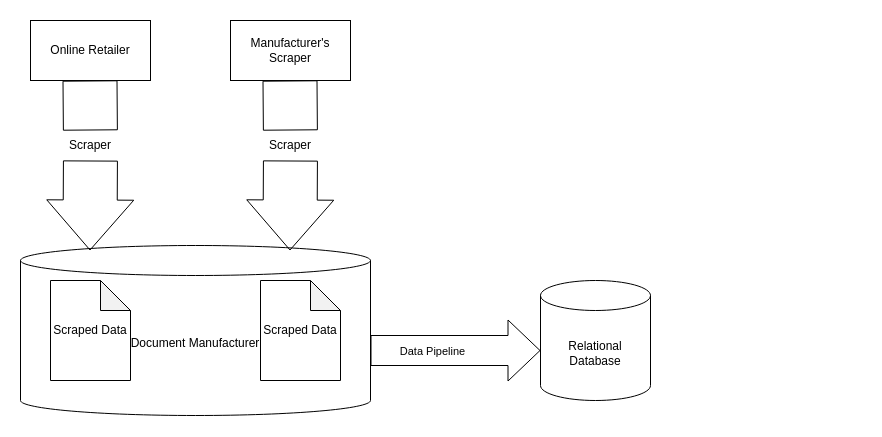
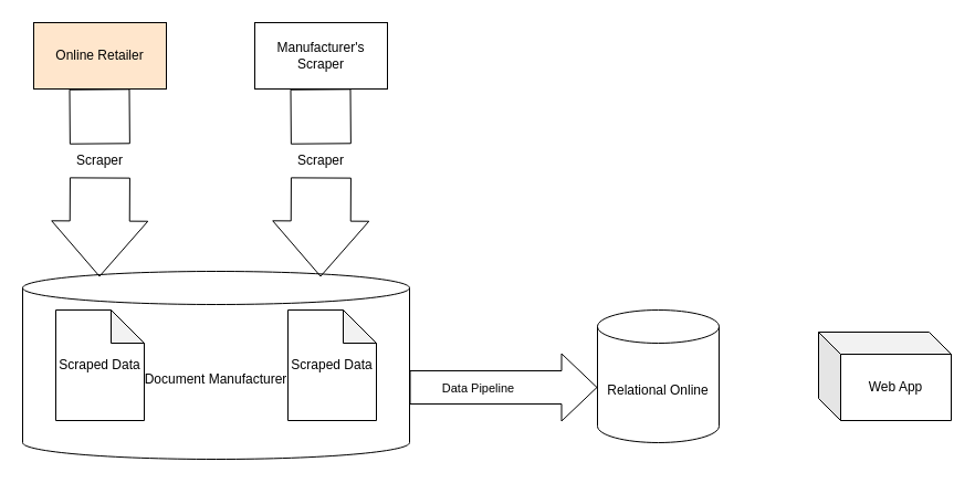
  <mxCell id="0" />
  <mxCell id="1" parent="0" />
  <mxCell id="2" value="Document Manufacturer" style="shape=cylinder3;whiteSpace=wrap;html=1;boundedLbl=1;backgroundOutline=1;size=15;" vertex="1" parent="1"><mxGeometry x="20" y="245" width="350" height="170" as="geometry" /></mxCell>
- <mxCell id="3" value="Online Retailer" style="rounded=0;whiteSpace=wrap;html=1;" vertex="1" parent="1"><mxGeometry x="30" y="20" width="120" height="60" as="geometry" /></mxCell>
+ <mxCell id="3" value="Online Retailer" style="rounded=0;whiteSpace=wrap;html=1;fillColor=#ffe6cc;" vertex="1" parent="1"><mxGeometry x="30" y="20" width="120" height="60" as="geometry" /></mxCell>
  <mxCell id="4" value="Manufacturer's Scraper" style="rounded=0;whiteSpace=wrap;html=1;" vertex="1" parent="1"><mxGeometry x="230" y="20" width="120" height="60" as="geometry" /></mxCell>
  <mxCell id="5" value="" style="shape=flexArrow;endArrow=classic;html=1;rounded=0;width=54;endSize=16.33;endWidth=32;startArrow=none;" edge="1" parent="1" source="6"><mxGeometry width="50" height="50" relative="1" as="geometry"><mxPoint x="89.5" y="80" as="sourcePoint" /><mxPoint x="89.5" y="250" as="targetPoint" /></mxGeometry></mxCell>
  <mxCell id="6" value="Scraper" style="text;html=1;strokeColor=none;fillColor=none;align=center;verticalAlign=middle;whiteSpace=wrap;rounded=0;" vertex="1" parent="1"><mxGeometry x="70" y="130" width="40" height="30" as="geometry" /></mxCell>
  <mxCell id="7" value="" style="shape=flexArrow;endArrow=none;html=1;rounded=0;width=54;endSize=16.33;endWidth=32;" edge="1" parent="1" target="6"><mxGeometry width="50" height="50" relative="1" as="geometry"><mxPoint x="89.5" y="80" as="sourcePoint" /><mxPoint x="89.5" y="250" as="targetPoint" /></mxGeometry></mxCell>
  <mxCell id="8" value="" style="shape=flexArrow;endArrow=classic;html=1;rounded=0;width=54;endSize=16.33;endWidth=32;startArrow=none;" edge="1" parent="1" source="9"><mxGeometry width="50" height="50" relative="1" as="geometry"><mxPoint x="289.5" y="80" as="sourcePoint" /><mxPoint x="289.5" y="250" as="targetPoint" /></mxGeometry></mxCell>
  <mxCell id="9" value="Scraper" style="text;html=1;strokeColor=none;fillColor=none;align=center;verticalAlign=middle;whiteSpace=wrap;rounded=0;" vertex="1" parent="1"><mxGeometry x="270" y="130" width="40" height="30" as="geometry" /></mxCell>
  <mxCell id="10" value="" style="shape=flexArrow;endArrow=none;html=1;rounded=0;width=54;endSize=16.33;endWidth=32;" edge="1" parent="1" target="9"><mxGeometry width="50" height="50" relative="1" as="geometry"><mxPoint x="289.5" y="80" as="sourcePoint" /><mxPoint x="289.5" y="250" as="targetPoint" /></mxGeometry></mxCell>
  <mxCell id="11" value="Scraped Data&lt;span style=&quot;color: rgba(0, 0, 0, 0); font-family: monospace; font-size: 0px; text-align: start;&quot;&gt;%3CmxGraphModel%3E%3Croot%3E%3CmxCell%20id%3D%220%22%2F%3E%3CmxCell%20id%3D%221%22%20parent%3D%220%22%2F%3E%3CmxCell%20id%3D%222%22%20value%3D%22%22%20style%3D%22shape%3DflexArrow%3BendArrow%3Dclassic%3Bhtml%3D1%3Brounded%3D0%3Bwidth%3D54%3BendSize%3D16.33%3BendWidth%3D32%3BstartArrow%3Dnone%3B%22%20edge%3D%221%22%20source%3D%223%22%20parent%3D%221%22%3E%3CmxGeometry%20width%3D%2250%22%20height%3D%2250%22%20relative%3D%221%22%20as%3D%22geometry%22%3E%3CmxPoint%20x%3D%22209.5%22%20y%3D%22150%22%20as%3D%22sourcePoint%22%2F%3E%3CmxPoint%20x%3D%22209.5%22%20y%3D%22320%22%20as%3D%22targetPoint%22%2F%3E%3C%2FmxGeometry%3E%3C%2FmxCell%3E%3CmxCell%20id%3D%223%22%20value%3D%22Scraper%22%20style%3D%22text%3Bhtml%3D1%3BstrokeColor%3Dnone%3BfillColor%3Dnone%3Balign%3Dcenter%3BverticalAlign%3Dmiddle%3BwhiteSpace%3Dwrap%3Brounded%3D0%3B%22%20vertex%3D%221%22%20parent%3D%221%22%3E%3CmxGeometry%20x%3D%22190%22%20y%3D%22200%22%20width%3D%2240%22%20height%3D%2230%22%20as%3D%22geometry%22%2F%3E%3C%2FmxCell%3E%3CmxCell%20id%3D%224%22%20value%3D%22%22%20style%3D%22shape%3DflexArrow%3BendArrow%3Dnone%3Bhtml%3D1%3Brounded%3D0%3Bwidth%3D54%3BendSize%3D16.33%3BendWidth%3D32%3B%22%20edge%3D%221%22%20target%3D%223%22%20parent%3D%221%22%3E%3CmxGeometry%20width%3D%2250%22%20height%3D%2250%22%20relative%3D%221%22%20as%3D%22geometry%22%3E%3CmxPoint%20x%3D%22209.5%22%20y%3D%22150%22%20as%3D%22sourcePoint%22%2F%3E%3CmxPoint%20x%3D%22209.5%22%20y%3D%22320%22%20as%3D%22targetPoint%22%2F%3E%3C%2FmxGeometry%3E%3C%2FmxCell%3E%3C%2Froot%3E%3C%2FmxGraphModel%3E&lt;/span&gt;" style="shape=note;whiteSpace=wrap;html=1;backgroundOutline=1;darkOpacity=0.05;" vertex="1" parent="1"><mxGeometry x="50" y="280" width="80" height="100" as="geometry" /></mxCell>
  <mxCell id="12" value="Scraped Data&lt;span style=&quot;color: rgba(0, 0, 0, 0); font-family: monospace; font-size: 0px; text-align: start;&quot;&gt;%3CmxGraphModel%3E%3Croot%3E%3CmxCell%20id%3D%220%22%2F%3E%3CmxCell%20id%3D%221%22%20parent%3D%220%22%2F%3E%3CmxCell%20id%3D%222%22%20value%3D%22%22%20style%3D%22shape%3DflexArrow%3BendArrow%3Dclassic%3Bhtml%3D1%3Brounded%3D0%3Bwidth%3D54%3BendSize%3D16.33%3BendWidth%3D32%3BstartArrow%3Dnone%3B%22%20edge%3D%221%22%20source%3D%223%22%20parent%3D%221%22%3E%3CmxGeometry%20width%3D%2250%22%20height%3D%2250%22%20relative%3D%221%22%20as%3D%22geometry%22%3E%3CmxPoint%20x%3D%22209.5%22%20y%3D%22150%22%20as%3D%22sourcePoint%22%2F%3E%3CmxPoint%20x%3D%22209.5%22%20y%3D%22320%22%20as%3D%22targetPoint%22%2F%3E%3C%2FmxGeometry%3E%3C%2FmxCell%3E%3CmxCell%20id%3D%223%22%20value%3D%22Scraper%22%20style%3D%22text%3Bhtml%3D1%3BstrokeColor%3Dnone%3BfillColor%3Dnone%3Balign%3Dcenter%3BverticalAlign%3Dmiddle%3BwhiteSpace%3Dwrap%3Brounded%3D0%3B%22%20vertex%3D%221%22%20parent%3D%221%22%3E%3CmxGeometry%20x%3D%22190%22%20y%3D%22200%22%20width%3D%2240%22%20height%3D%2230%22%20as%3D%22geometry%22%2F%3E%3C%2FmxCell%3E%3CmxCell%20id%3D%224%22%20value%3D%22%22%20style%3D%22shape%3DflexArrow%3BendArrow%3Dnone%3Bhtml%3D1%3Brounded%3D0%3Bwidth%3D54%3BendSize%3D16.33%3BendWidth%3D32%3B%22%20edge%3D%221%22%20target%3D%223%22%20parent%3D%221%22%3E%3CmxGeometry%20width%3D%2250%22%20height%3D%2250%22%20relative%3D%221%22%20as%3D%22geometry%22%3E%3CmxPoint%20x%3D%22209.5%22%20y%3D%22150%22%20as%3D%22sourcePoint%22%2F%3E%3CmxPoint%20x%3D%22209.5%22%20y%3D%22320%22%20as%3D%22targetPoint%22%2F%3E%3C%2FmxGeometry%3E%3C%2FmxCell%3E%3C%2Froot%3E%3C%2FmxGraphModel%3E&lt;/span&gt;" style="shape=note;whiteSpace=wrap;html=1;backgroundOutline=1;darkOpacity=0.05;" vertex="1" parent="1"><mxGeometry x="260" y="280" width="80" height="100" as="geometry" /></mxCell>
  <mxCell id="13" value="" style="shape=flexArrow;endArrow=classic;html=1;rounded=0;endWidth=30;endSize=10.33;width=30;" edge="1" parent="1"><mxGeometry width="50" height="50" relative="1" as="geometry"><mxPoint x="370" y="350" as="sourcePoint" /><mxPoint x="540" y="350" as="targetPoint" /></mxGeometry></mxCell>
  <mxCell id="14" value="Data Pipeline" style="edgeLabel;html=1;align=center;verticalAlign=middle;resizable=0;points=[];" vertex="1" connectable="0" parent="13"><mxGeometry x="-0.277" y="11" relative="1" as="geometry"><mxPoint y="11" as="offset" /></mxGeometry></mxCell>
- <mxCell id="15" value="Relational Database" style="shape=cylinder3;whiteSpace=wrap;html=1;boundedLbl=1;backgroundOutline=1;size=15;" vertex="1" parent="1"><mxGeometry x="540" y="280" width="110" height="120" as="geometry" /></mxCell>
+ <mxCell id="15" value="Relational Online" style="shape=cylinder3;whiteSpace=wrap;html=1;boundedLbl=1;backgroundOutline=1;size=15;" vertex="1" parent="1"><mxGeometry x="540" y="280" width="110" height="120" as="geometry" /></mxCell>
+ <mxCell id="16" value="Web App" style="shape=cube;whiteSpace=wrap;html=1;boundedLbl=1;backgroundOutline=1;darkOpacity=0.05;darkOpacity2=0.1;" vertex="1" parent="1"><mxGeometry x="740" y="300" width="120" height="80" as="geometry" /></mxCell>
